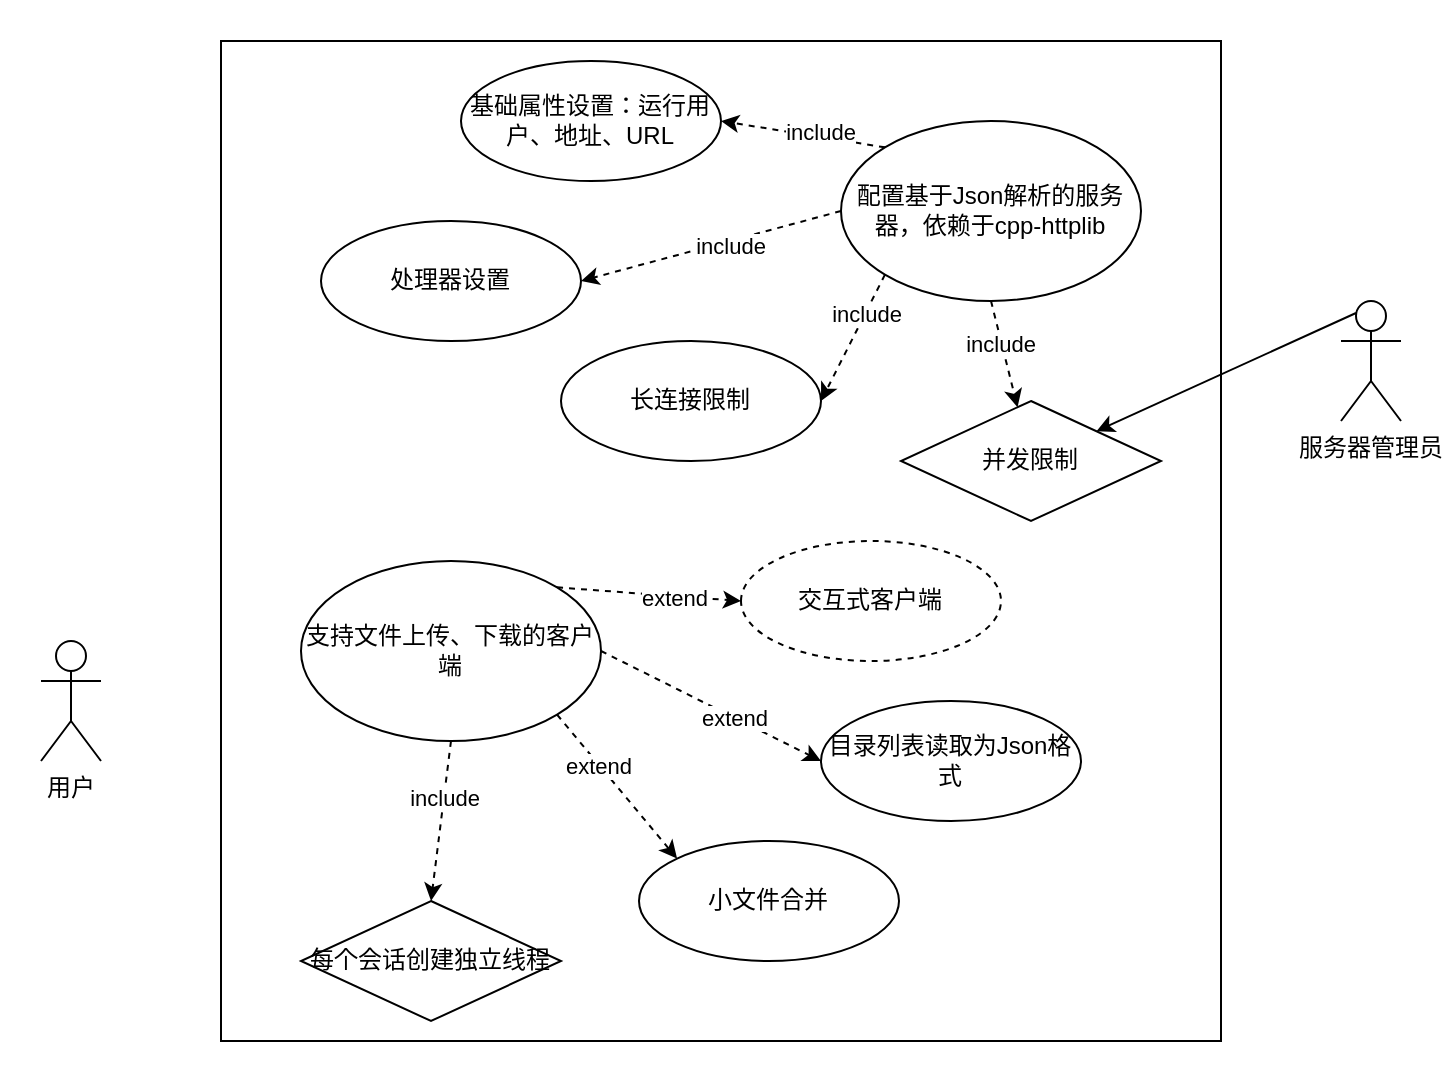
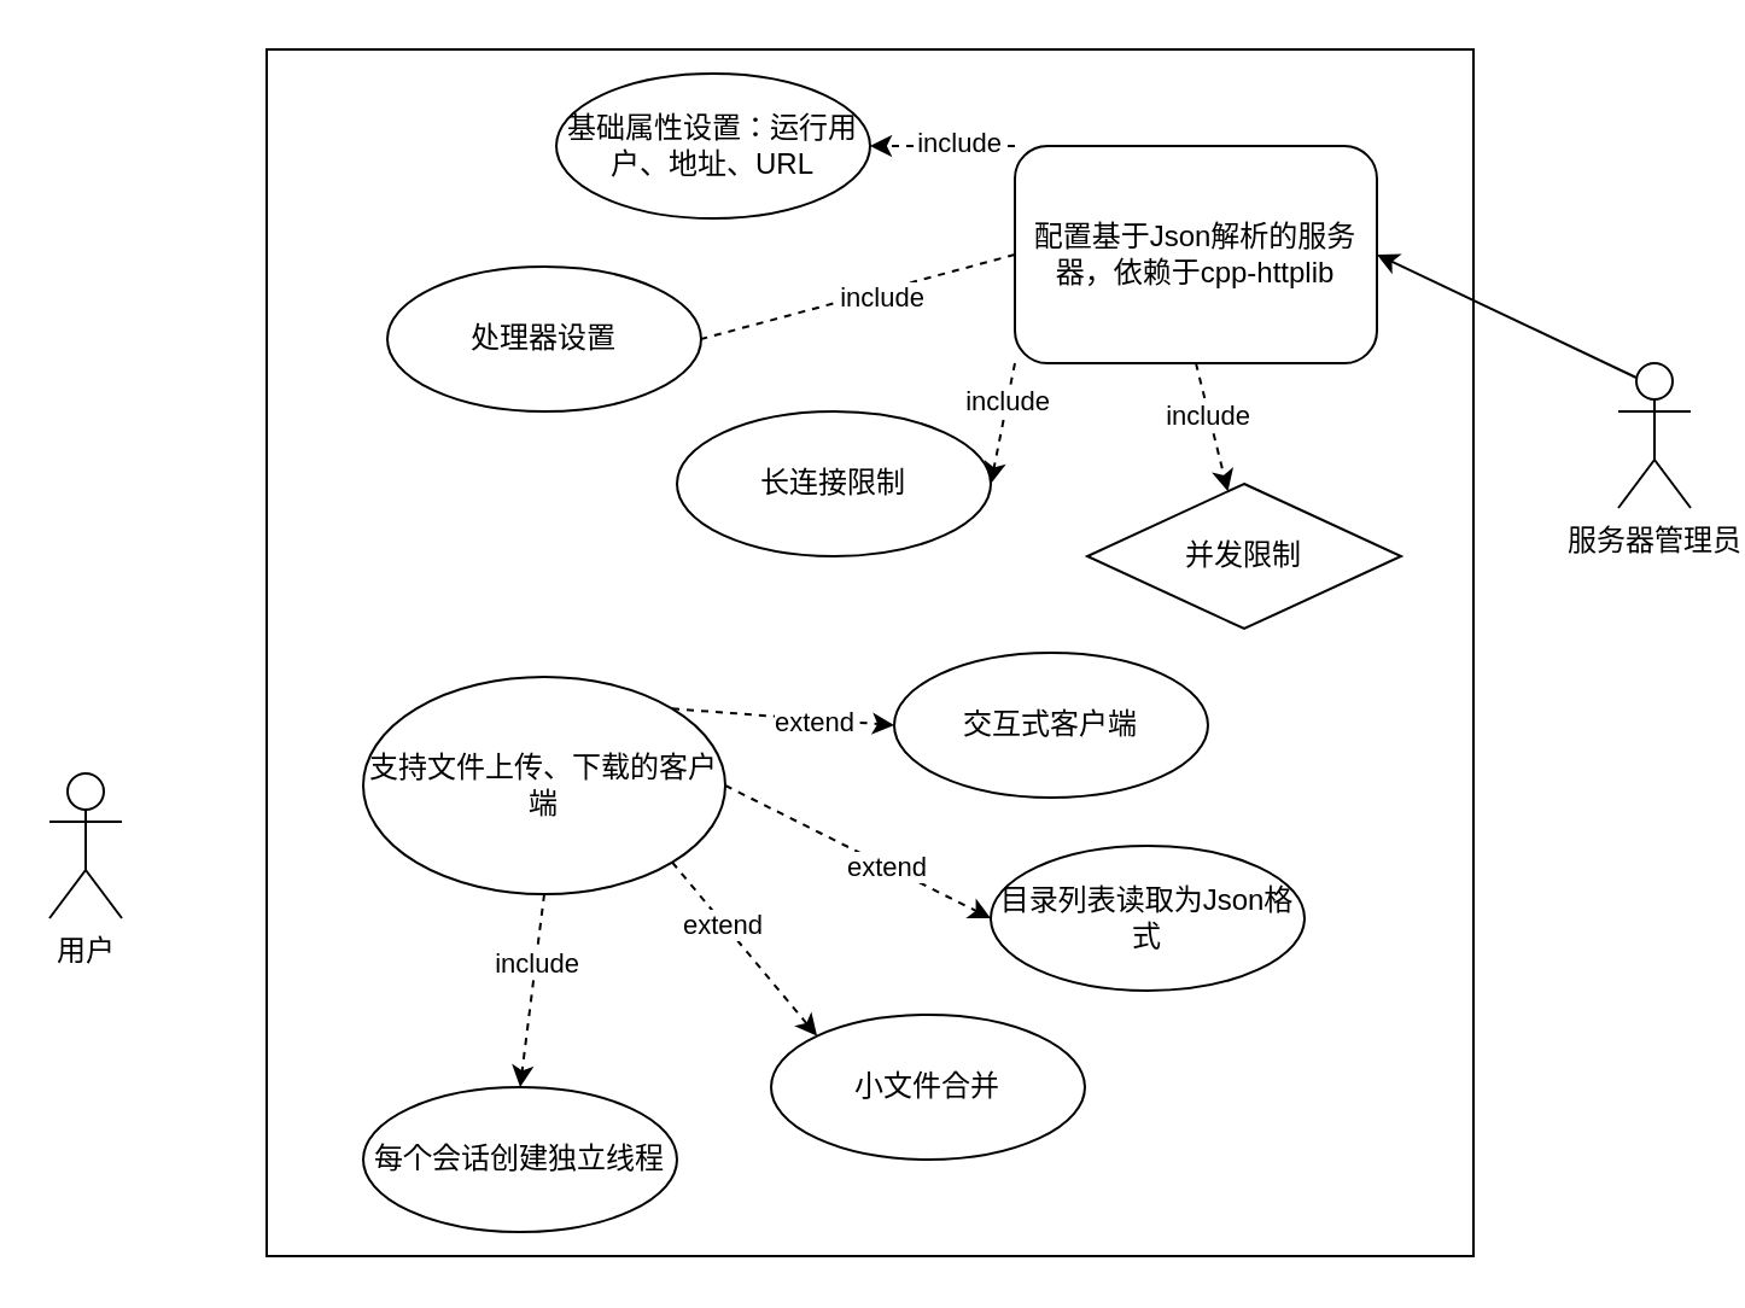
  <mxCell id="0" />
  <mxCell id="1" parent="0" />
  <mxCell id="2" value="" style="whiteSpace=wrap;html=1;aspect=fixed;" parent="1" vertex="1"><mxGeometry x="110" y="20" width="500" height="500" as="geometry" /></mxCell>
- <mxCell id="3" style="edgeStyle=none;html=1;exitX=0.25;exitY=0.1;exitDx=0;exitDy=0;exitPerimeter=0;" parent="1" source="4" target="18" edge="1"><mxGeometry relative="1" as="geometry" /></mxCell>
+ <mxCell id="3" style="edgeStyle=none;html=1;exitX=0.25;exitY=0.1;exitDx=0;exitDy=0;exitPerimeter=0;entryX=1;entryY=0.5;entryDx=0;entryDy=0;" parent="1" source="4" target="14" edge="1"><mxGeometry relative="1" as="geometry" /></mxCell>
  <mxCell id="4" value="服务器管理员" style="shape=umlActor;verticalLabelPosition=bottom;verticalAlign=top;html=1;outlineConnect=0;" parent="1" vertex="1"><mxGeometry x="670" y="150" width="30" height="60" as="geometry" /></mxCell>
  <mxCell id="5" value="用户" style="shape=umlActor;verticalLabelPosition=bottom;verticalAlign=top;html=1;outlineConnect=0;" parent="1" vertex="1"><mxGeometry x="20" y="320" width="30" height="60" as="geometry" /></mxCell>
  <mxCell id="6" style="edgeStyle=none;html=1;exitX=0;exitY=0;exitDx=0;exitDy=0;entryX=1;entryY=0.5;entryDx=0;entryDy=0;dashed=1;" parent="1" source="14" target="15" edge="1"><mxGeometry relative="1" as="geometry"><Array as="points" /></mxGeometry></mxCell>
  <mxCell id="7" value="include" style="edgeLabel;html=1;align=center;verticalAlign=middle;resizable=0;points=[];" parent="6" vertex="1" connectable="0"><mxGeometry x="-0.212" y="-2" relative="1" as="geometry"><mxPoint as="offset" /></mxGeometry></mxCell>
- <mxCell id="8" style="edgeStyle=none;html=1;exitX=0;exitY=0.5;exitDx=0;exitDy=0;entryX=1;entryY=0.5;entryDx=0;entryDy=0;dashed=1;" parent="1" source="14" target="16" edge="1"><mxGeometry relative="1" as="geometry" /></mxCell>
+ <mxCell id="8" style="edgeStyle=none;html=1;exitX=0;exitY=0.5;exitDx=0;exitDy=0;entryX=1;entryY=0.5;entryDx=0;entryDy=0;dashed=1;endArrow=none;" parent="1" source="14" target="16" edge="1"><mxGeometry relative="1" as="geometry" /></mxCell>
  <mxCell id="9" value="include" style="edgeLabel;html=1;align=center;verticalAlign=middle;resizable=0;points=[];" parent="8" vertex="1" connectable="0"><mxGeometry x="-0.145" y="2" relative="1" as="geometry"><mxPoint as="offset" /></mxGeometry></mxCell>
  <mxCell id="10" style="edgeStyle=none;html=1;exitX=0;exitY=1;exitDx=0;exitDy=0;entryX=1;entryY=0.5;entryDx=0;entryDy=0;dashed=1;" parent="1" source="14" target="17" edge="1"><mxGeometry relative="1" as="geometry" /></mxCell>
  <mxCell id="11" value="include" style="edgeLabel;html=1;align=center;verticalAlign=middle;resizable=0;points=[];" parent="10" vertex="1" connectable="0"><mxGeometry x="-0.39" relative="1" as="geometry"><mxPoint as="offset" /></mxGeometry></mxCell>
  <mxCell id="12" style="edgeStyle=none;html=1;exitX=0.5;exitY=1;exitDx=0;exitDy=0;dashed=1;" parent="1" source="14" target="18" edge="1"><mxGeometry relative="1" as="geometry" /></mxCell>
  <mxCell id="13" value="include" style="edgeLabel;html=1;align=center;verticalAlign=middle;resizable=0;points=[];" parent="12" vertex="1" connectable="0"><mxGeometry x="-0.428" y="1" relative="1" as="geometry"><mxPoint y="6" as="offset" /></mxGeometry></mxCell>
- <mxCell id="14" value="配置基于Json解析的服务器，依赖于cpp-httplib" style="ellipse;whiteSpace=wrap;html=1;" parent="1" vertex="1"><mxGeometry x="420" y="60" width="150" height="90" as="geometry" /></mxCell>
+ <mxCell id="14" value="配置基于Json解析的服务器，依赖于cpp-httplib" style="whiteSpace=wrap;html=1;rounded=1;" parent="1" vertex="1"><mxGeometry x="420" y="60" width="150" height="90" as="geometry" /></mxCell>
  <mxCell id="15" value="基础属性设置：运行用户、地址、URL" style="ellipse;whiteSpace=wrap;html=1;" parent="1" vertex="1"><mxGeometry x="230" y="30" width="130" height="60" as="geometry" /></mxCell>
  <mxCell id="16" value="处理器设置" style="ellipse;whiteSpace=wrap;html=1;" parent="1" vertex="1"><mxGeometry x="160" y="110" width="130" height="60" as="geometry" /></mxCell>
  <mxCell id="17" value="长连接限制" style="ellipse;whiteSpace=wrap;html=1;" parent="1" vertex="1"><mxGeometry x="280" y="170" width="130" height="60" as="geometry" /></mxCell>
  <mxCell id="18" value="并发限制" style="rhombus;whiteSpace=wrap;html=1;" parent="1" vertex="1"><mxGeometry x="450" y="200" width="130" height="60" as="geometry" /></mxCell>
  <mxCell id="19" style="edgeStyle=none;html=1;exitX=0.5;exitY=1;exitDx=0;exitDy=0;entryX=0.5;entryY=0;entryDx=0;entryDy=0;dashed=1;" parent="1" source="27" target="28" edge="1"><mxGeometry relative="1" as="geometry" /></mxCell>
  <mxCell id="20" value="include" style="edgeLabel;html=1;align=center;verticalAlign=middle;resizable=0;points=[];" parent="19" vertex="1" connectable="0"><mxGeometry x="-0.274" relative="1" as="geometry"><mxPoint as="offset" /></mxGeometry></mxCell>
  <mxCell id="21" style="edgeStyle=none;html=1;exitX=1;exitY=1;exitDx=0;exitDy=0;entryX=0;entryY=0;entryDx=0;entryDy=0;dashed=1;" parent="1" source="27" target="29" edge="1"><mxGeometry relative="1" as="geometry" /></mxCell>
  <mxCell id="22" value="extend" style="edgeLabel;html=1;align=center;verticalAlign=middle;resizable=0;points=[];" parent="21" vertex="1" connectable="0"><mxGeometry x="-0.298" y="-1" relative="1" as="geometry"><mxPoint as="offset" /></mxGeometry></mxCell>
  <mxCell id="23" style="edgeStyle=none;html=1;exitX=1;exitY=0.5;exitDx=0;exitDy=0;entryX=1;entryY=0.5;entryDx=0;entryDy=0;dashed=1;" parent="1" source="27" target="31" edge="1"><mxGeometry relative="1" as="geometry" /></mxCell>
  <mxCell id="24" value="extend" style="edgeLabel;html=1;align=center;verticalAlign=middle;resizable=0;points=[];" parent="23" vertex="1" connectable="0"><mxGeometry x="0.2" relative="1" as="geometry"><mxPoint as="offset" /></mxGeometry></mxCell>
  <mxCell id="25" style="edgeStyle=none;html=1;exitX=1;exitY=0;exitDx=0;exitDy=0;entryX=1;entryY=0.5;entryDx=0;entryDy=0;dashed=1;" parent="1" source="27" target="30" edge="1"><mxGeometry relative="1" as="geometry" /></mxCell>
  <mxCell id="26" value="extend" style="edgeLabel;html=1;align=center;verticalAlign=middle;resizable=0;points=[];" parent="25" vertex="1" connectable="0"><mxGeometry x="0.285" y="-1" relative="1" as="geometry"><mxPoint as="offset" /></mxGeometry></mxCell>
  <mxCell id="27" value="支持文件上传、下载的客户端" style="ellipse;whiteSpace=wrap;html=1;" parent="1" vertex="1"><mxGeometry x="150" y="280" width="150" height="90" as="geometry" /></mxCell>
- <mxCell id="28" value="每个会话创建独立线程" style="rhombus;whiteSpace=wrap;html=1;" parent="1" vertex="1"><mxGeometry x="150" y="450" width="130" height="60" as="geometry" /></mxCell>
+ <mxCell id="28" value="每个会话创建独立线程" style="ellipse;whiteSpace=wrap;html=1;" parent="1" vertex="1"><mxGeometry x="150" y="450" width="130" height="60" as="geometry" /></mxCell>
  <mxCell id="29" value="小文件合并" style="ellipse;whiteSpace=wrap;html=1;" parent="1" vertex="1"><mxGeometry x="319" y="420" width="130" height="60" as="geometry" /></mxCell>
- <mxCell id="30" value="交互式客户端" style="ellipse;whiteSpace=wrap;html=1;direction=west;dashed=1;" parent="1" vertex="1"><mxGeometry x="370" y="270" width="130" height="60" as="geometry" /></mxCell>
+ <mxCell id="30" value="交互式客户端" style="ellipse;whiteSpace=wrap;html=1;direction=west;" parent="1" vertex="1"><mxGeometry x="370" y="270" width="130" height="60" as="geometry" /></mxCell>
  <mxCell id="31" value="目录列表读取为Json格式" style="ellipse;whiteSpace=wrap;html=1;direction=west;" parent="1" vertex="1"><mxGeometry x="410" y="350" width="130" height="60" as="geometry" /></mxCell>
